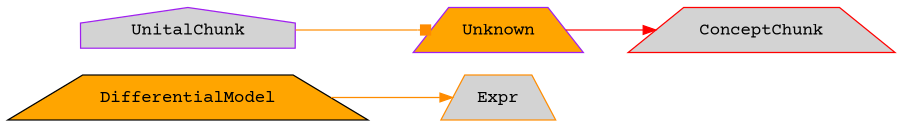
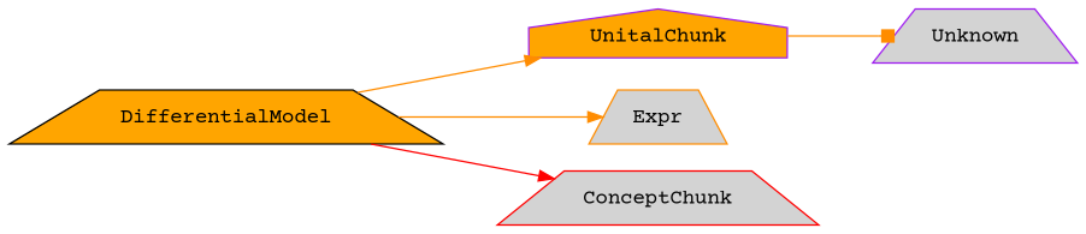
  digraph {
    fontname="Courier Prime"
    rankdir=LR
    node [color=purple fillcolor=lightgrey fontname="Courier Prime" shape=trapezium style=filled]
    edge [arrowhead=normal color=darkorange fontname="Courier Prime"]
    n1 [color=black fillcolor=orange label=DifferentialModel]
-   UnitalChunk [shape=house]
+   UnitalChunk [fillcolor=orange shape=house]
    Expr [color=darkorange]
    ConceptChunk [color=red]
-   Unknown [fillcolor=orange]
+   Unknown
+   n1 -> UnitalChunk
    n1 -> Expr
-   Unknown -> ConceptChunk [color=red]
+   n1 -> ConceptChunk [color=red]
    UnitalChunk -> Unknown [arrowhead=box]
  }
